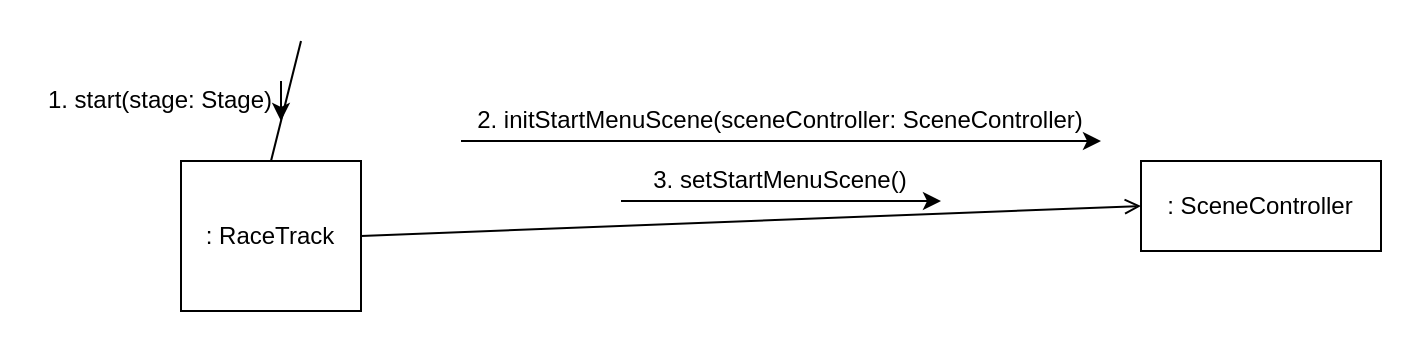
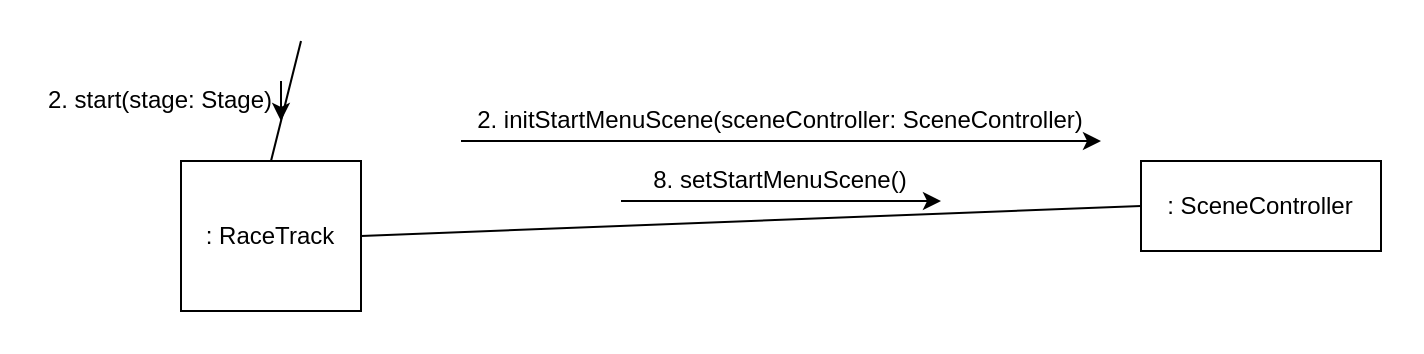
  <mxCell id="0" style=";html=1;" />
  <mxCell id="1" style=";html=1;" parent="0" />
  <mxCell id="2" value=": RaceTrack" style="rounded=0;whiteSpace=wrap;html=1;" vertex="1" parent="1"><mxGeometry x="90" y="80" width="90" height="75" as="geometry" /></mxCell>
  <mxCell id="3" value="" style="endArrow=none;html=1;exitX=0.5;exitY=0;exitDx=0;exitDy=0;" edge="1" parent="1" source="2"><mxGeometry width="50" height="50" relative="1" as="geometry"><mxPoint x="100" y="40" as="sourcePoint" /><mxPoint x="150" y="20" as="targetPoint" /></mxGeometry></mxCell>
  <mxCell id="4" value=": SceneController" style="rounded=0;whiteSpace=wrap;html=1;" vertex="1" parent="1"><mxGeometry x="570" y="80" width="120" height="45" as="geometry" /></mxCell>
- <mxCell id="5" value="" style="endArrow=open;html=1;exitX=1;exitY=0.5;exitDx=0;exitDy=0;entryX=0;entryY=0.5;entryDx=0;entryDy=0;" edge="1" parent="1" source="2" target="4"><mxGeometry width="50" height="50" relative="1" as="geometry"><mxPoint x="360" y="280" as="sourcePoint" /><mxPoint x="410" y="230" as="targetPoint" /></mxGeometry></mxCell>
- <mxCell id="6" value="1. start(stage: Stage)" style="text;html=1;strokeColor=none;fillColor=none;align=center;verticalAlign=middle;whiteSpace=wrap;rounded=0;" vertex="1" parent="1"><mxGeometry x="20" y="40" width="120" height="20" as="geometry" /></mxCell>
+ <mxCell id="5" value="" style="endArrow=none;html=1;exitX=1;exitY=0.5;exitDx=0;exitDy=0;entryX=0;entryY=0.5;entryDx=0;entryDy=0;" edge="1" parent="1" source="2" target="4"><mxGeometry width="50" height="50" relative="1" as="geometry"><mxPoint x="360" y="280" as="sourcePoint" /><mxPoint x="410" y="230" as="targetPoint" /></mxGeometry></mxCell>
+ <mxCell id="6" value="2. start(stage: Stage)" style="text;html=1;strokeColor=none;fillColor=none;align=center;verticalAlign=middle;whiteSpace=wrap;rounded=0;" vertex="1" parent="1"><mxGeometry x="20" y="40" width="120" height="20" as="geometry" /></mxCell>
  <mxCell id="7" value="2. initStartMenuScene(sceneController: SceneController)" style="text;html=1;strokeColor=none;fillColor=none;align=center;verticalAlign=middle;whiteSpace=wrap;rounded=0;" vertex="1" parent="1"><mxGeometry x="230" y="50" width="320" height="20" as="geometry" /></mxCell>
- <mxCell id="8" value="3. setStartMenuScene()" style="text;html=1;strokeColor=none;fillColor=none;align=center;verticalAlign=middle;whiteSpace=wrap;rounded=0;" vertex="1" parent="1"><mxGeometry x="230" y="80" width="320" height="20" as="geometry" /></mxCell>
+ <mxCell id="8" value="8. setStartMenuScene()" style="text;html=1;strokeColor=none;fillColor=none;align=center;verticalAlign=middle;whiteSpace=wrap;rounded=0;" vertex="1" parent="1"><mxGeometry x="230" y="80" width="320" height="20" as="geometry" /></mxCell>
  <mxCell id="9" value="" style="endArrow=classic;html=1;entryX=1;entryY=1;entryDx=0;entryDy=0;exitX=0;exitY=1;exitDx=0;exitDy=0;" edge="1" parent="1" source="7" target="7"><mxGeometry width="50" height="50" relative="1" as="geometry"><mxPoint x="250" y="70" as="sourcePoint" /><mxPoint x="320" y="70" as="targetPoint" /></mxGeometry></mxCell>
  <mxCell id="10" value="" style="endArrow=classic;html=1;exitX=0.25;exitY=1;exitDx=0;exitDy=0;entryX=0.75;entryY=1;entryDx=0;entryDy=0;" edge="1" parent="1" source="8" target="8"><mxGeometry width="50" height="50" relative="1" as="geometry"><mxPoint x="410" y="230" as="sourcePoint" /><mxPoint x="460" y="180" as="targetPoint" /></mxGeometry></mxCell>
  <mxCell id="11" value="" style="endArrow=classic;html=1;exitX=1;exitY=0;exitDx=0;exitDy=0;entryX=1;entryY=1;entryDx=0;entryDy=0;" edge="1" parent="1" source="6" target="6"><mxGeometry width="50" height="50" relative="1" as="geometry"><mxPoint x="-40" y="170" as="sourcePoint" /><mxPoint x="10" y="120" as="targetPoint" /></mxGeometry></mxCell>
